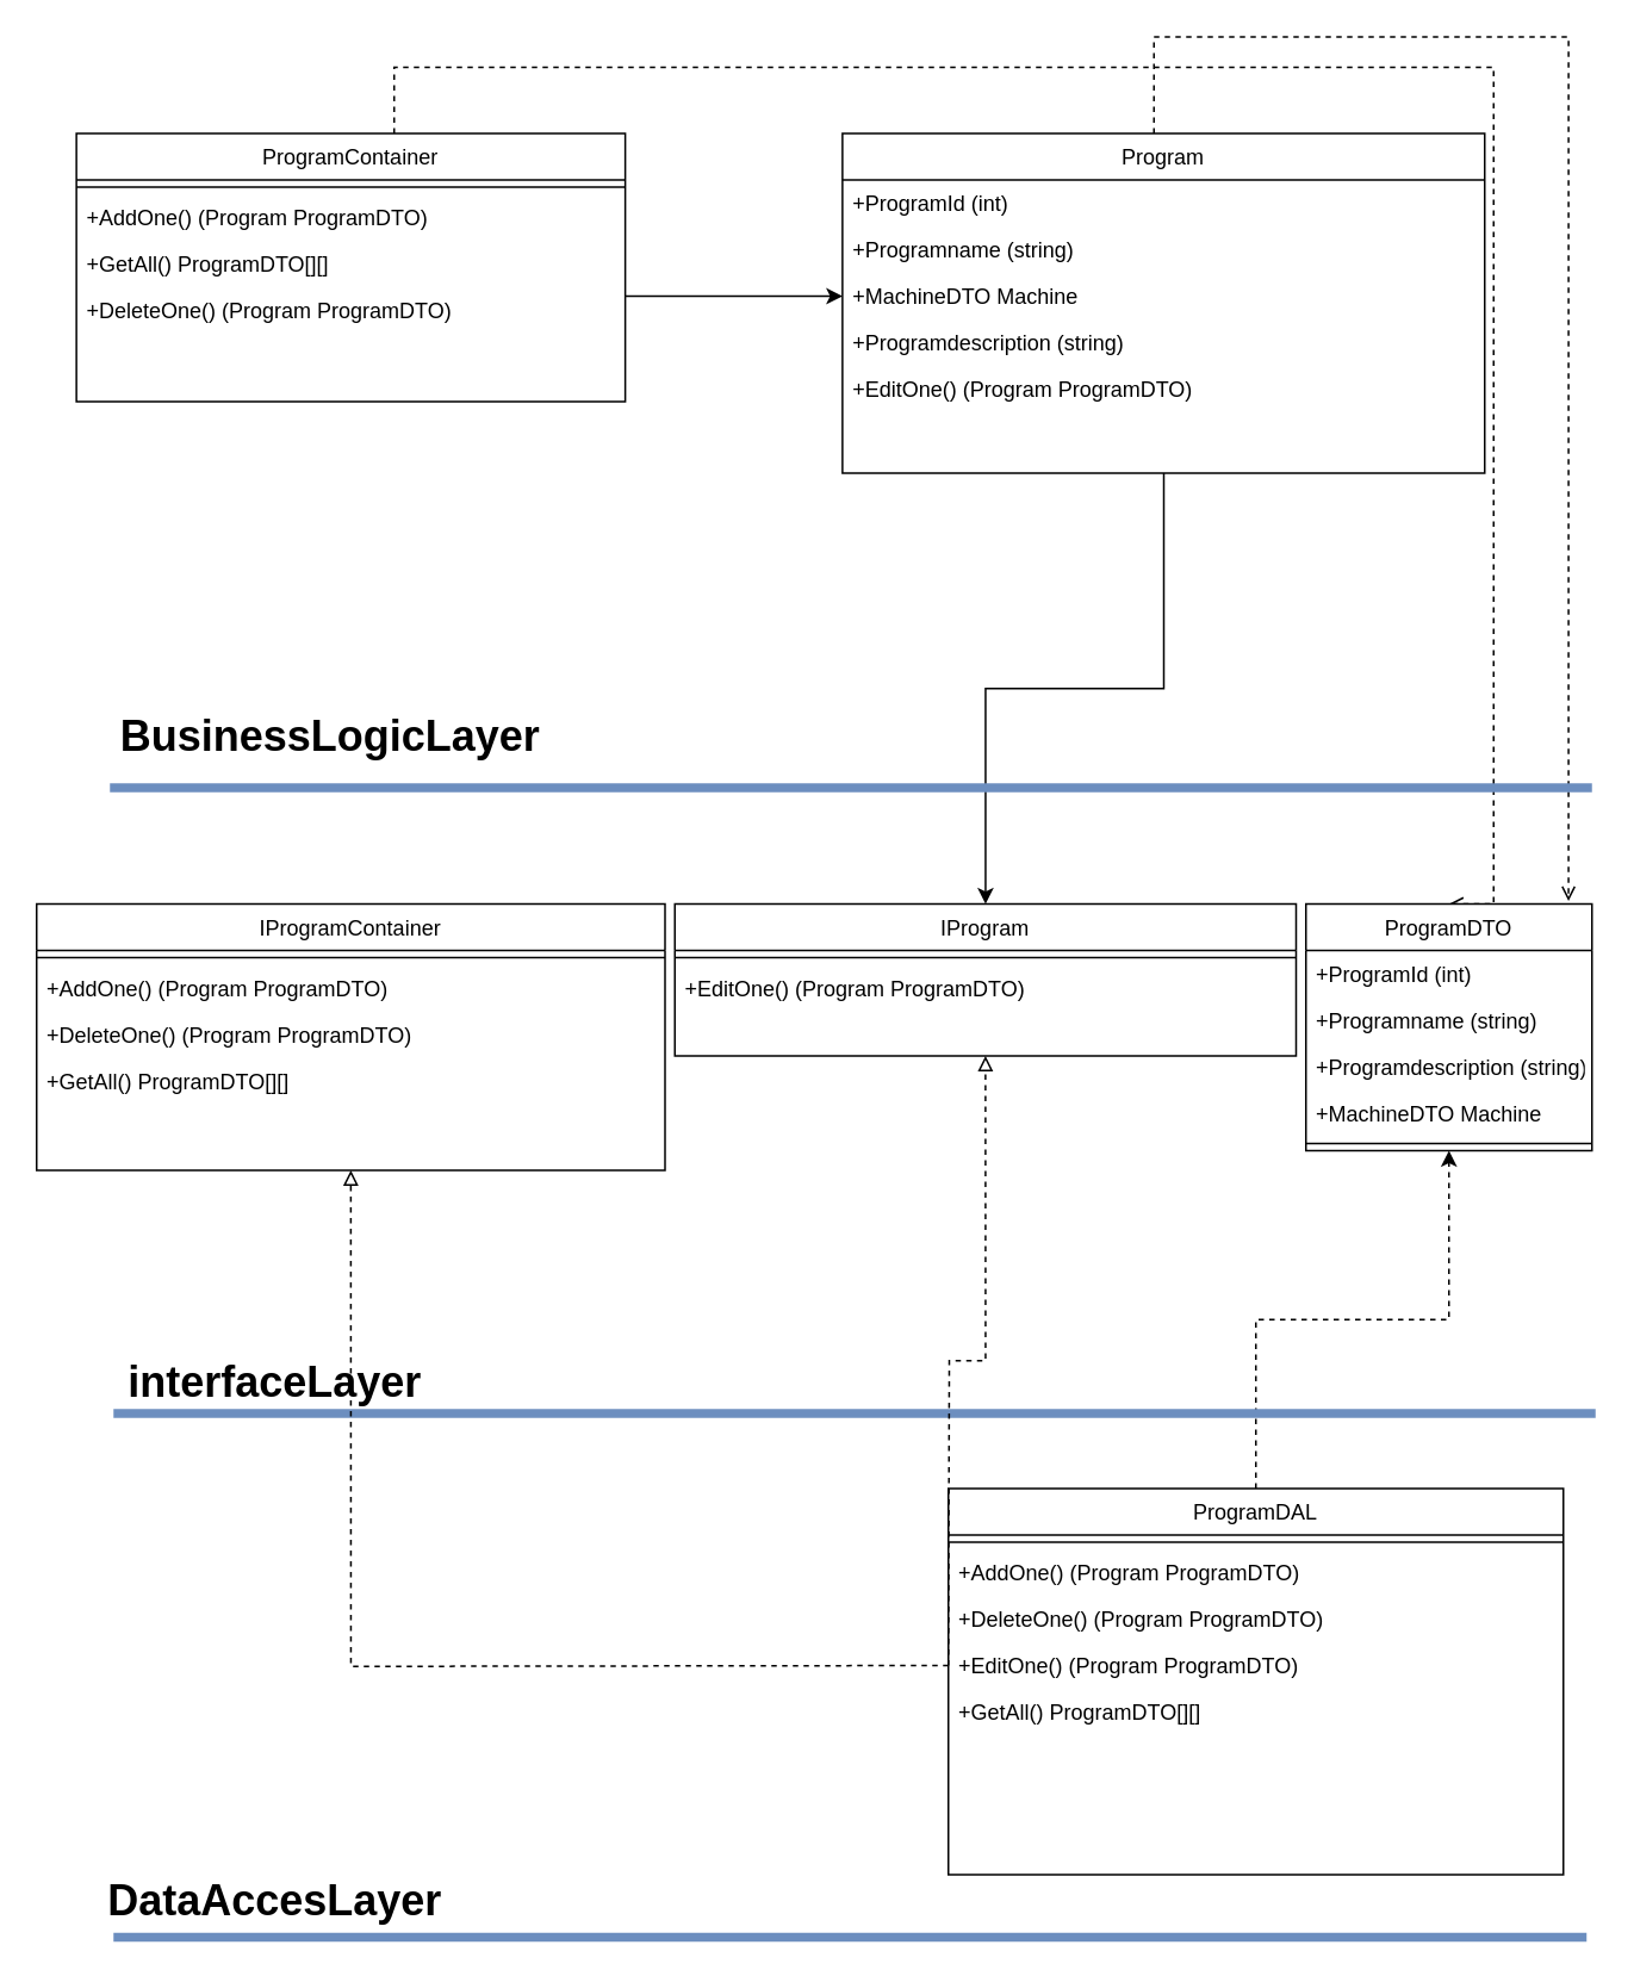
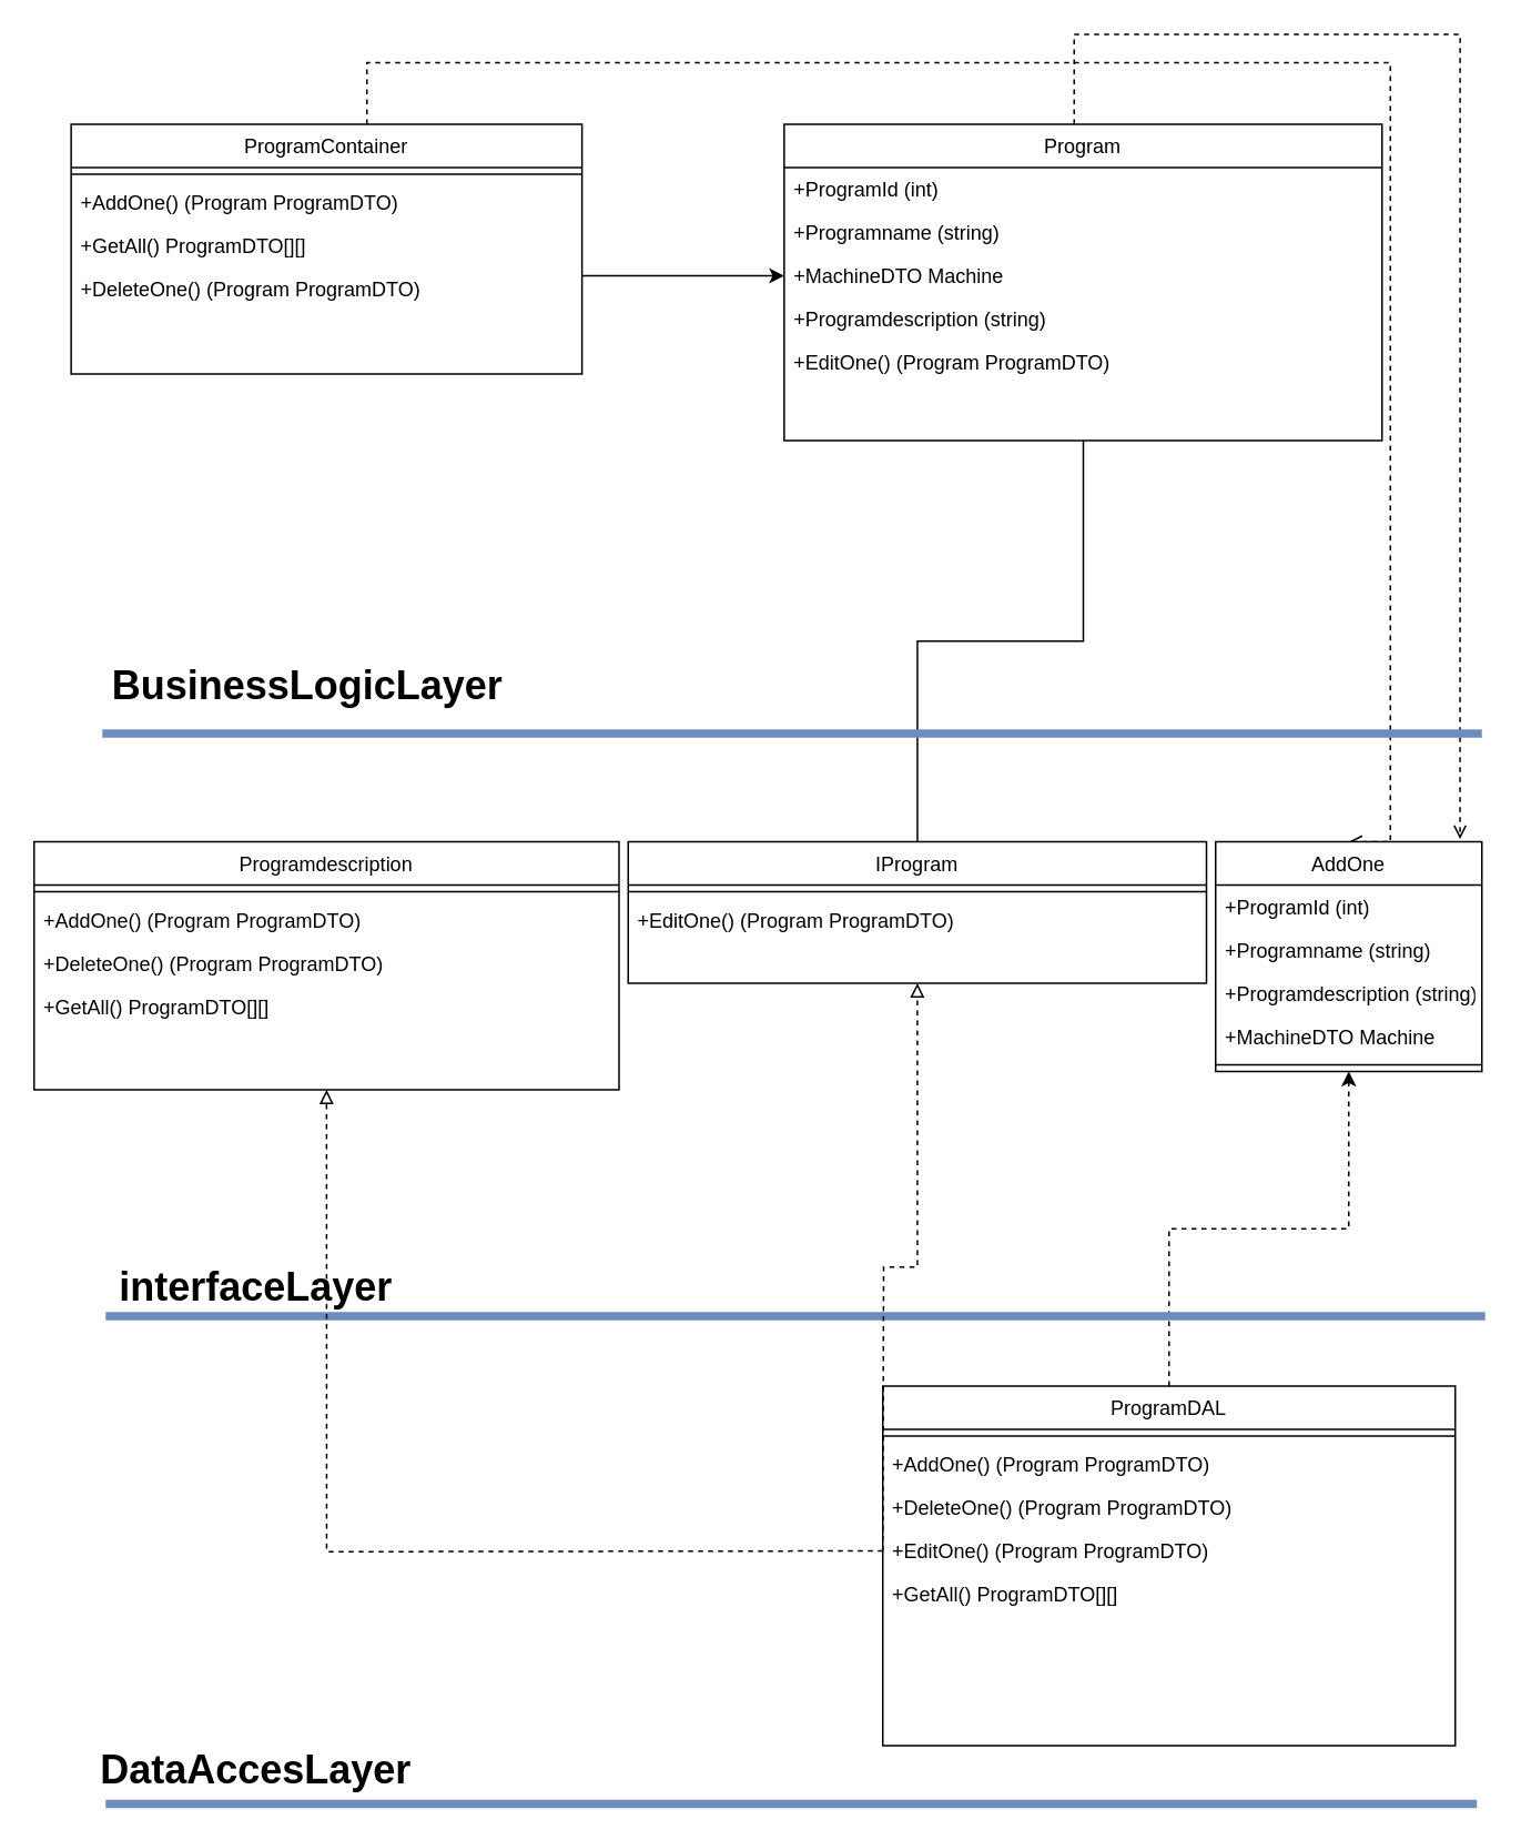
  <mxCell id="0" />
  <mxCell id="1" parent="0" />
- <mxCell id="2" style="edgeStyle=orthogonalEdgeStyle;rounded=0;orthogonalLoop=1;jettySize=auto;html=1;" edge="1" parent="1" source="4" target="35"><mxGeometry relative="1" as="geometry" /></mxCell>
+ <mxCell id="2" style="edgeStyle=orthogonalEdgeStyle;rounded=0;orthogonalLoop=1;jettySize=auto;html=1;endArrow=none;" edge="1" parent="1" source="4" target="35"><mxGeometry relative="1" as="geometry" /></mxCell>
  <mxCell id="3" style="edgeStyle=orthogonalEdgeStyle;rounded=0;orthogonalLoop=1;jettySize=auto;html=1;entryX=0.918;entryY=-0.012;entryDx=0;entryDy=0;entryPerimeter=0;dashed=1;endArrow=open;endFill=0;" edge="1" parent="1" source="4" target="16"><mxGeometry relative="1" as="geometry"><Array as="points"><mxPoint x="645" y="20" /><mxPoint x="877" y="20" /></Array></mxGeometry></mxCell>
  <mxCell id="4" value="Program" style="swimlane;fontStyle=0;align=center;verticalAlign=top;childLayout=stackLayout;horizontal=1;startSize=26;horizontalStack=0;resizeParent=1;resizeLast=0;collapsible=1;marginBottom=0;rounded=0;shadow=0;strokeWidth=1;" vertex="1" parent="1"><mxGeometry x="470.75" y="74" width="359.25" height="190" as="geometry"><mxRectangle x="130" y="380" width="160" height="26" as="alternateBounds" /></mxGeometry></mxCell>
  <mxCell id="5" value="+ProgramId (int)" style="text;align=left;verticalAlign=top;spacingLeft=4;spacingRight=4;overflow=hidden;rotatable=0;points=[[0,0.5],[1,0.5]];portConstraint=eastwest;rounded=0;shadow=0;html=0;" vertex="1" parent="4"><mxGeometry y="26" width="359.25" height="26" as="geometry" /></mxCell>
  <mxCell id="6" value="+Programname (string)" style="text;align=left;verticalAlign=top;spacingLeft=4;spacingRight=4;overflow=hidden;rotatable=0;points=[[0,0.5],[1,0.5]];portConstraint=eastwest;rounded=0;shadow=0;html=0;" vertex="1" parent="4"><mxGeometry y="52" width="359.25" height="26" as="geometry" /></mxCell>
  <mxCell id="7" value="+MachineDTO Machine" style="text;align=left;verticalAlign=top;spacingLeft=4;spacingRight=4;overflow=hidden;rotatable=0;points=[[0,0.5],[1,0.5]];portConstraint=eastwest;rounded=0;shadow=0;html=0;" vertex="1" parent="4"><mxGeometry y="78" width="359.25" height="26" as="geometry" /></mxCell>
  <mxCell id="8" value="+Programdescription (string)" style="text;align=left;verticalAlign=top;spacingLeft=4;spacingRight=4;overflow=hidden;rotatable=0;points=[[0,0.5],[1,0.5]];portConstraint=eastwest;rounded=0;shadow=0;html=0;" vertex="1" parent="4"><mxGeometry y="104" width="359.25" height="26" as="geometry" /></mxCell>
  <mxCell id="9" value="+EditOne() (Program ProgramDTO)" style="text;align=left;verticalAlign=top;spacingLeft=4;spacingRight=4;overflow=hidden;rotatable=0;points=[[0,0.5],[1,0.5]];portConstraint=eastwest;rounded=0;shadow=0;html=0;" vertex="1" parent="4"><mxGeometry y="130" width="359.25" height="26" as="geometry" /></mxCell>
  <mxCell id="10" style="edgeStyle=orthogonalEdgeStyle;rounded=0;orthogonalLoop=1;jettySize=auto;html=1;entryX=0.5;entryY=0;entryDx=0;entryDy=0;dashed=1;endArrow=open;endFill=0;" edge="1" parent="1" source="11" target="16"><mxGeometry relative="1" as="geometry"><Array as="points"><mxPoint x="220" y="37" /><mxPoint x="835" y="37" /><mxPoint x="835" y="505" /></Array></mxGeometry></mxCell>
  <mxCell id="11" value="ProgramContainer" style="swimlane;fontStyle=0;align=center;verticalAlign=top;childLayout=stackLayout;horizontal=1;startSize=26;horizontalStack=0;resizeParent=1;resizeLast=0;collapsible=1;marginBottom=0;rounded=0;shadow=0;strokeWidth=1;" vertex="1" parent="1"><mxGeometry x="42.25" y="74" width="307" height="150" as="geometry"><mxRectangle x="130" y="380" width="160" height="26" as="alternateBounds" /></mxGeometry></mxCell>
  <mxCell id="12" value="" style="line;html=1;strokeWidth=1;align=left;verticalAlign=middle;spacingTop=-1;spacingLeft=3;spacingRight=3;rotatable=0;labelPosition=right;points=[];portConstraint=eastwest;" vertex="1" parent="11"><mxGeometry y="26" width="307" height="8" as="geometry" /></mxCell>
  <mxCell id="13" value="+AddOne() (Program ProgramDTO)" style="text;align=left;verticalAlign=top;spacingLeft=4;spacingRight=4;overflow=hidden;rotatable=0;points=[[0,0.5],[1,0.5]];portConstraint=eastwest;rounded=0;shadow=0;html=0;" vertex="1" parent="11"><mxGeometry y="34" width="307" height="26" as="geometry" /></mxCell>
  <mxCell id="14" value="+GetAll() ProgramDTO[][]" style="text;align=left;verticalAlign=top;spacingLeft=4;spacingRight=4;overflow=hidden;rotatable=0;points=[[0,0.5],[1,0.5]];portConstraint=eastwest;rounded=0;shadow=0;html=0;" vertex="1" parent="11"><mxGeometry y="60" width="307" height="26" as="geometry" /></mxCell>
  <mxCell id="15" value="+DeleteOne() (Program ProgramDTO)" style="text;align=left;verticalAlign=top;spacingLeft=4;spacingRight=4;overflow=hidden;rotatable=0;points=[[0,0.5],[1,0.5]];portConstraint=eastwest;rounded=0;shadow=0;html=0;" vertex="1" parent="11"><mxGeometry y="86" width="307" height="26" as="geometry" /></mxCell>
- <mxCell id="16" value="ProgramDTO" style="swimlane;fontStyle=0;align=center;verticalAlign=top;childLayout=stackLayout;horizontal=1;startSize=26;horizontalStack=0;resizeParent=1;resizeLast=0;collapsible=1;marginBottom=0;rounded=0;shadow=0;strokeWidth=1;" vertex="1" parent="1"><mxGeometry x="730" y="505" width="160" height="138" as="geometry"><mxRectangle x="130" y="380" width="160" height="26" as="alternateBounds" /></mxGeometry></mxCell>
+ <mxCell id="16" value="AddOne" style="swimlane;fontStyle=0;align=center;verticalAlign=top;childLayout=stackLayout;horizontal=1;startSize=26;horizontalStack=0;resizeParent=1;resizeLast=0;collapsible=1;marginBottom=0;rounded=0;shadow=0;strokeWidth=1;" vertex="1" parent="1"><mxGeometry x="730" y="505" width="160" height="138" as="geometry"><mxRectangle x="130" y="380" width="160" height="26" as="alternateBounds" /></mxGeometry></mxCell>
  <mxCell id="17" value="+ProgramId (int)" style="text;align=left;verticalAlign=top;spacingLeft=4;spacingRight=4;overflow=hidden;rotatable=0;points=[[0,0.5],[1,0.5]];portConstraint=eastwest;rounded=0;shadow=0;html=0;" vertex="1" parent="16"><mxGeometry y="26" width="160" height="26" as="geometry" /></mxCell>
  <mxCell id="18" value="+Programname (string)" style="text;align=left;verticalAlign=top;spacingLeft=4;spacingRight=4;overflow=hidden;rotatable=0;points=[[0,0.5],[1,0.5]];portConstraint=eastwest;rounded=0;shadow=0;html=0;" vertex="1" parent="16"><mxGeometry y="52" width="160" height="26" as="geometry" /></mxCell>
  <mxCell id="19" value="+Programdescription (string)" style="text;align=left;verticalAlign=top;spacingLeft=4;spacingRight=4;overflow=hidden;rotatable=0;points=[[0,0.5],[1,0.5]];portConstraint=eastwest;rounded=0;shadow=0;html=0;" vertex="1" parent="16"><mxGeometry y="78" width="160" height="26" as="geometry" /></mxCell>
  <mxCell id="20" value="+MachineDTO Machine" style="text;align=left;verticalAlign=top;spacingLeft=4;spacingRight=4;overflow=hidden;rotatable=0;points=[[0,0.5],[1,0.5]];portConstraint=eastwest;rounded=0;shadow=0;html=0;" vertex="1" parent="16"><mxGeometry y="104" width="160" height="26" as="geometry" /></mxCell>
  <mxCell id="21" value="" style="line;html=1;strokeWidth=1;align=left;verticalAlign=middle;spacingTop=-1;spacingLeft=3;spacingRight=3;rotatable=0;labelPosition=right;points=[];portConstraint=eastwest;" vertex="1" parent="16"><mxGeometry y="130" width="160" height="8" as="geometry" /></mxCell>
  <mxCell id="22" style="edgeStyle=orthogonalEdgeStyle;rounded=0;orthogonalLoop=1;jettySize=auto;html=1;entryX=0.5;entryY=1;entryDx=0;entryDy=0;dashed=1;" edge="1" parent="1" source="23" target="16"><mxGeometry relative="1" as="geometry" /></mxCell>
  <mxCell id="23" value="ProgramDAL" style="swimlane;fontStyle=0;align=center;verticalAlign=top;childLayout=stackLayout;horizontal=1;startSize=26;horizontalStack=0;resizeParent=1;resizeLast=0;collapsible=1;marginBottom=0;rounded=0;shadow=0;strokeWidth=1;" vertex="1" parent="1"><mxGeometry x="530" y="832" width="344" height="216" as="geometry"><mxRectangle x="130" y="380" width="160" height="26" as="alternateBounds" /></mxGeometry></mxCell>
  <mxCell id="24" value="" style="line;html=1;strokeWidth=1;align=left;verticalAlign=middle;spacingTop=-1;spacingLeft=3;spacingRight=3;rotatable=0;labelPosition=right;points=[];portConstraint=eastwest;" vertex="1" parent="23"><mxGeometry y="26" width="344" height="8" as="geometry" /></mxCell>
  <mxCell id="25" value="+AddOne() (Program ProgramDTO)" style="text;align=left;verticalAlign=top;spacingLeft=4;spacingRight=4;overflow=hidden;rotatable=0;points=[[0,0.5],[1,0.5]];portConstraint=eastwest;rounded=0;shadow=0;html=0;" vertex="1" parent="23"><mxGeometry y="34" width="344" height="26" as="geometry" /></mxCell>
  <mxCell id="26" value="+DeleteOne() (Program ProgramDTO)" style="text;align=left;verticalAlign=top;spacingLeft=4;spacingRight=4;overflow=hidden;rotatable=0;points=[[0,0.5],[1,0.5]];portConstraint=eastwest;rounded=0;shadow=0;html=0;" vertex="1" parent="23"><mxGeometry y="60" width="344" height="26" as="geometry" /></mxCell>
  <mxCell id="27" value="+EditOne() (Program ProgramDTO)" style="text;align=left;verticalAlign=top;spacingLeft=4;spacingRight=4;overflow=hidden;rotatable=0;points=[[0,0.5],[1,0.5]];portConstraint=eastwest;rounded=0;shadow=0;html=0;" vertex="1" parent="23"><mxGeometry y="86" width="344" height="26" as="geometry" /></mxCell>
  <mxCell id="28" value="+GetAll() ProgramDTO[][]" style="text;align=left;verticalAlign=top;spacingLeft=4;spacingRight=4;overflow=hidden;rotatable=0;points=[[0,0.5],[1,0.5]];portConstraint=eastwest;rounded=0;shadow=0;html=0;" vertex="1" parent="23"><mxGeometry y="112" width="344" height="26" as="geometry" /></mxCell>
  <mxCell id="29" value="" style="endArrow=none;html=1;rounded=0;fillColor=#dae8fc;strokeColor=#6c8ebf;strokeWidth=5;" edge="1" parent="1"><mxGeometry width="50" height="50" relative="1" as="geometry"><mxPoint x="61" y="440" as="sourcePoint" /><mxPoint y="440" as="targetPoint" x="890" /></mxGeometry></mxCell>
  <mxCell id="30" value="" style="endArrow=none;html=1;rounded=0;fillColor=#dae8fc;strokeColor=#6c8ebf;strokeWidth=5;" edge="1" parent="1"><mxGeometry width="50" height="50" relative="1" as="geometry"><mxPoint x="63" y="790" as="sourcePoint" /><mxPoint x="892" y="790" as="targetPoint" /></mxGeometry></mxCell>
  <mxCell id="31" value="&lt;b&gt;&lt;font style=&quot;font-size: 24px&quot;&gt;interfaceLayer&lt;/font&gt;&lt;/b&gt;" style="text;html=1;strokeColor=none;fillColor=none;align=center;verticalAlign=middle;whiteSpace=wrap;rounded=0;" vertex="1" parent="1"><mxGeometry x="61" y="758" width="185" height="30" as="geometry" /></mxCell>
  <mxCell id="32" value="&lt;b&gt;&lt;font style=&quot;font-size: 24px&quot;&gt;DataAccesLayer&lt;/font&gt;&lt;/b&gt;" style="text;html=1;strokeColor=none;fillColor=none;align=center;verticalAlign=middle;whiteSpace=wrap;rounded=0;" vertex="1" parent="1"><mxGeometry x="61" y="1048" width="185" height="30" as="geometry" /></mxCell>
  <mxCell id="33" value="" style="endArrow=none;html=1;rounded=0;fontSize=24;fillColor=#dae8fc;strokeColor=#6c8ebf;strokeWidth=5;" edge="1" parent="1"><mxGeometry width="50" height="50" relative="1" as="geometry"><mxPoint x="63" y="1083" as="sourcePoint" /><mxPoint x="887" y="1083" as="targetPoint" /></mxGeometry></mxCell>
  <mxCell id="34" value="&lt;b&gt;&lt;font style=&quot;font-size: 24px&quot;&gt;BusinessLogicLayer&lt;/font&gt;&lt;/b&gt;" style="text;html=1;strokeColor=none;fillColor=none;align=center;verticalAlign=middle;whiteSpace=wrap;rounded=0;" vertex="1" parent="1"><mxGeometry x="92" y="397" width="185" height="30" as="geometry" /></mxCell>
  <mxCell id="35" value="IProgram" style="swimlane;fontStyle=0;align=center;verticalAlign=top;childLayout=stackLayout;horizontal=1;startSize=26;horizontalStack=0;resizeParent=1;resizeLast=0;collapsible=1;marginBottom=0;rounded=0;shadow=0;strokeWidth=1;" vertex="1" parent="1"><mxGeometry x="377" y="505" width="347.5" height="85" as="geometry"><mxRectangle x="130" y="380" width="160" height="26" as="alternateBounds" /></mxGeometry></mxCell>
  <mxCell id="36" value="" style="line;html=1;strokeWidth=1;align=left;verticalAlign=middle;spacingTop=-1;spacingLeft=3;spacingRight=3;rotatable=0;labelPosition=right;points=[];portConstraint=eastwest;" vertex="1" parent="35"><mxGeometry y="26" width="347.5" height="8" as="geometry" /></mxCell>
  <mxCell id="37" value="+EditOne() (Program ProgramDTO)" style="text;align=left;verticalAlign=top;spacingLeft=4;spacingRight=4;overflow=hidden;rotatable=0;points=[[0,0.5],[1,0.5]];portConstraint=eastwest;rounded=0;shadow=0;html=0;" vertex="1" parent="35"><mxGeometry y="34" width="347.5" height="26" as="geometry" /></mxCell>
- <mxCell id="38" value="IProgramContainer" style="swimlane;fontStyle=0;align=center;verticalAlign=top;childLayout=stackLayout;horizontal=1;startSize=26;horizontalStack=0;resizeParent=1;resizeLast=0;collapsible=1;marginBottom=0;rounded=0;shadow=0;strokeWidth=1;" vertex="1" parent="1"><mxGeometry x="20" y="505" width="351.5" height="149" as="geometry"><mxRectangle x="130" y="380" width="160" height="26" as="alternateBounds" /></mxGeometry></mxCell>
+ <mxCell id="38" value="Programdescription" style="swimlane;fontStyle=0;align=center;verticalAlign=top;childLayout=stackLayout;horizontal=1;startSize=26;horizontalStack=0;resizeParent=1;resizeLast=0;collapsible=1;marginBottom=0;rounded=0;shadow=0;strokeWidth=1;" vertex="1" parent="1"><mxGeometry x="20" y="505" width="351.5" height="149" as="geometry"><mxRectangle x="130" y="380" width="160" height="26" as="alternateBounds" /></mxGeometry></mxCell>
  <mxCell id="39" value="" style="line;html=1;strokeWidth=1;align=left;verticalAlign=middle;spacingTop=-1;spacingLeft=3;spacingRight=3;rotatable=0;labelPosition=right;points=[];portConstraint=eastwest;" vertex="1" parent="38"><mxGeometry y="26" width="351.5" height="8" as="geometry" /></mxCell>
  <mxCell id="40" value="+AddOne() (Program ProgramDTO)" style="text;align=left;verticalAlign=top;spacingLeft=4;spacingRight=4;overflow=hidden;rotatable=0;points=[[0,0.5],[1,0.5]];portConstraint=eastwest;rounded=0;shadow=0;html=0;" vertex="1" parent="38"><mxGeometry y="34" width="351.5" height="26" as="geometry" /></mxCell>
  <mxCell id="41" value="+DeleteOne() (Program ProgramDTO)" style="text;align=left;verticalAlign=top;spacingLeft=4;spacingRight=4;overflow=hidden;rotatable=0;points=[[0,0.5],[1,0.5]];portConstraint=eastwest;rounded=0;shadow=0;html=0;" vertex="1" parent="38"><mxGeometry y="60" width="351.5" height="26" as="geometry" /></mxCell>
  <mxCell id="42" value="+GetAll() ProgramDTO[][]" style="text;align=left;verticalAlign=top;spacingLeft=4;spacingRight=4;overflow=hidden;rotatable=0;points=[[0,0.5],[1,0.5]];portConstraint=eastwest;rounded=0;shadow=0;html=0;" vertex="1" parent="38"><mxGeometry y="86" width="351.5" height="26" as="geometry" /></mxCell>
  <mxCell id="43" style="edgeStyle=orthogonalEdgeStyle;rounded=0;orthogonalLoop=1;jettySize=auto;html=1;entryX=0.5;entryY=1;entryDx=0;entryDy=0;dashed=1;endArrow=block;endFill=0;" edge="1" parent="1" target="35"><mxGeometry relative="1" as="geometry"><mxPoint x="530" y="931" as="sourcePoint" /></mxGeometry></mxCell>
  <mxCell id="44" style="edgeStyle=orthogonalEdgeStyle;rounded=0;orthogonalLoop=1;jettySize=auto;html=1;entryX=0.5;entryY=1;entryDx=0;entryDy=0;dashed=1;endArrow=block;endFill=0;" edge="1" parent="1" target="38"><mxGeometry relative="1" as="geometry"><mxPoint x="530" y="931" as="sourcePoint" /></mxGeometry></mxCell>
  <mxCell id="45" style="edgeStyle=orthogonalEdgeStyle;rounded=0;orthogonalLoop=1;jettySize=auto;html=1;entryX=0;entryY=0.5;entryDx=0;entryDy=0;" edge="1" parent="1"><mxGeometry relative="1" as="geometry"><Array as="points"><mxPoint x="377" y="165" /><mxPoint x="377" y="165" /></Array><mxPoint x="349.25" y="165" as="sourcePoint" /><mxPoint x="470.75" y="165" as="targetPoint" /></mxGeometry></mxCell>
